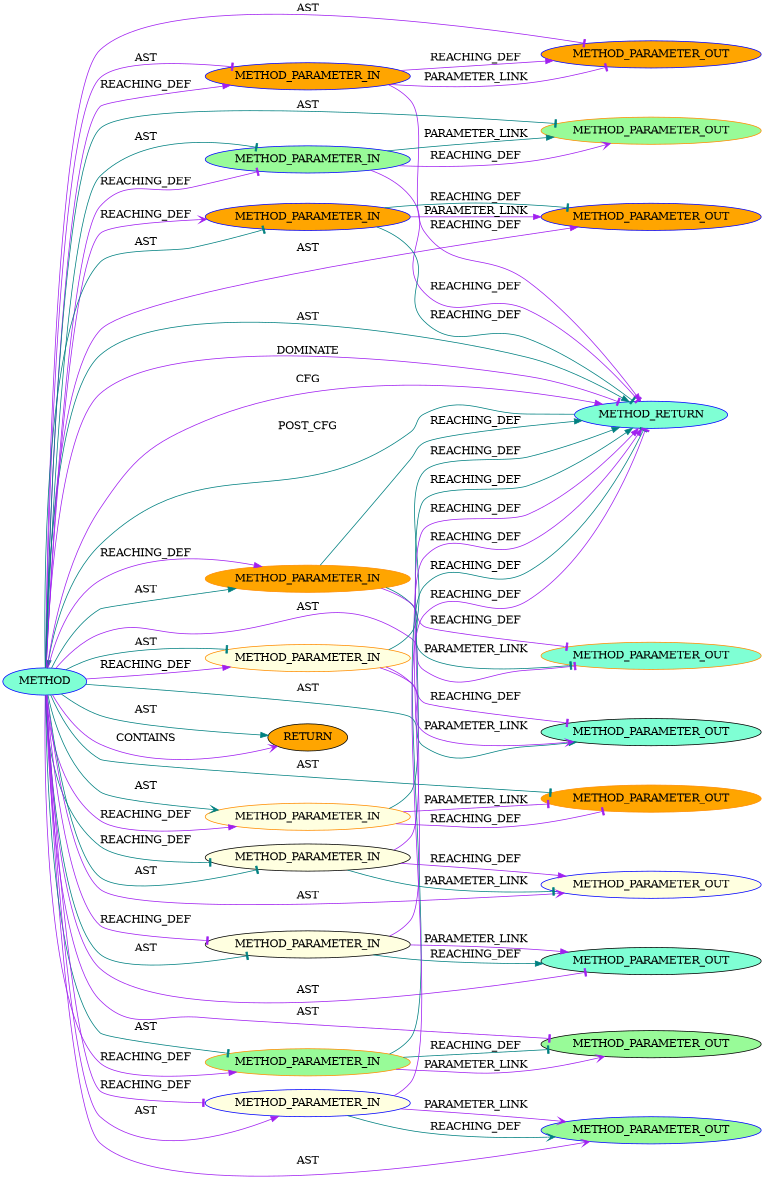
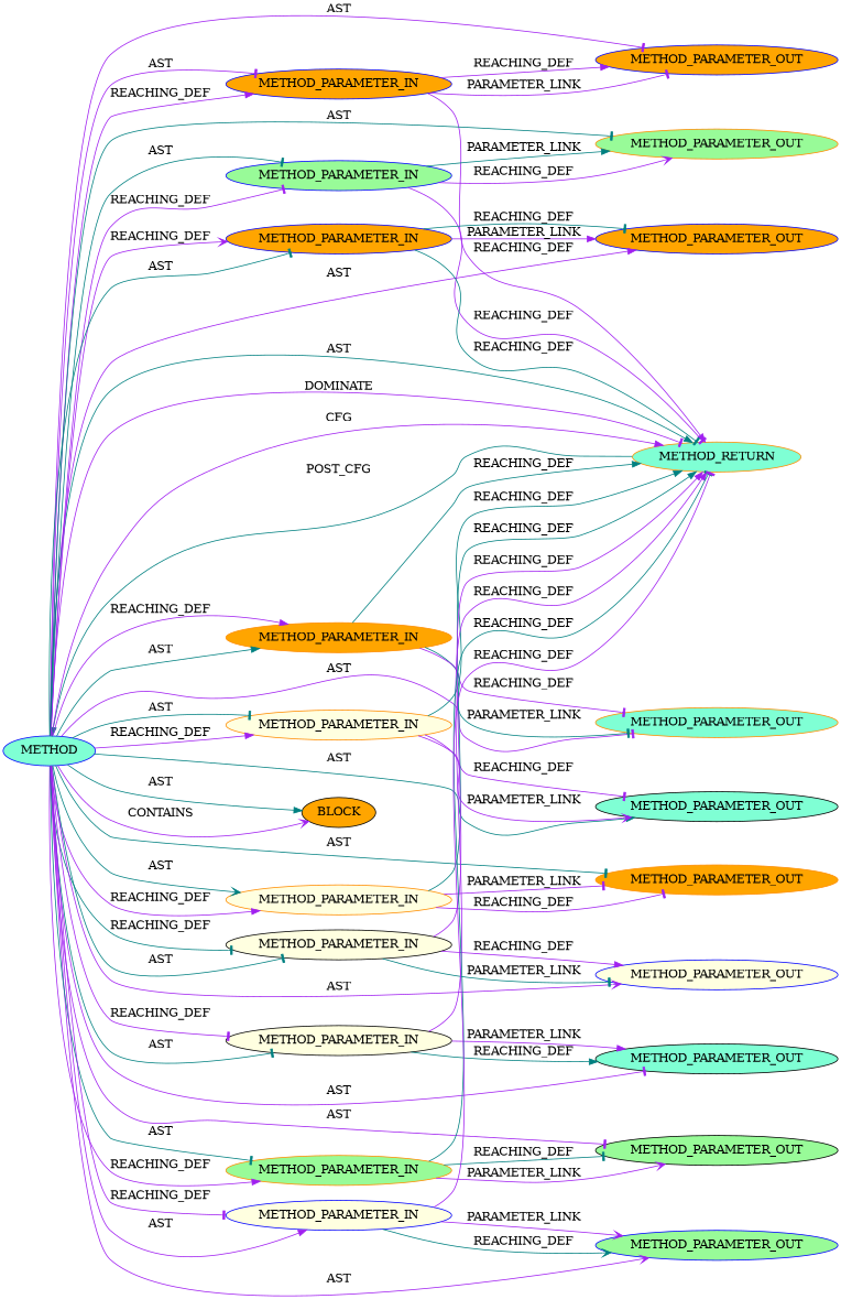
  digraph {
    rankdir=LR
    node [CODE=p10 EVALUATION_STRATEGY=BY_VALUE IS_VARIADIC=false ORDER=2 TYPE_FULL_NAME=ANY color=blue fillcolor=orange style=filled]
    edge [arrowhead=tee color=purple]
    n1 [INDEX=10 NAME=p10 ORDER=10 label=METHOD_PARAMETER_OUT]
    n2 [CODE=p9 INDEX=9 NAME=p9 ORDER=9 color=black fillcolor=palegreen label=METHOD_PARAMETER_OUT]
    n3 [CODE=p2 INDEX=2 NAME=p2 label=METHOD_PARAMETER_IN]
    n4 [CODE=p2 INDEX=2 NAME=p2 label=METHOD_PARAMETER_OUT]
-   n5 [CODE=RET fillcolor=aquamarine label=METHOD_RETURN IS_VARIADIC=""]
+   n5 [CODE=RET color=darkorange fillcolor=aquamarine label=METHOD_RETURN IS_VARIADIC=""]
    n6 [AST_PARENT_FULL_NAME="<global>" AST_PARENT_TYPE=NAMESPACE_BLOCK CODE="<empty>" FILENAME="<empty>" FULL_NAME="*pkcs12_key_gen" IS_EXTERNAL=true NAME="*pkcs12_key_gen" ORDER=0 fillcolor=aquamarine label=METHOD EVALUATION_STRATEGY="" IS_VARIADIC="" TYPE_FULL_NAME=""]
    n7 [CODE=p5 INDEX=5 NAME=p5 ORDER=5 fillcolor=palegreen label=METHOD_PARAMETER_IN]
    n8 [CODE=p5 INDEX=5 NAME=p5 ORDER=5 color=darkorange fillcolor=palegreen label=METHOD_PARAMETER_OUT]
    n9 [INDEX=10 NAME=p10 ORDER=10 label=METHOD_PARAMETER_IN]
    n10 [CODE=p6 INDEX=6 NAME=p6 ORDER=6 color=darkorange label=METHOD_PARAMETER_IN]
    n11 [CODE=p6 INDEX=6 NAME=p6 ORDER=6 color=darkorange fillcolor=aquamarine label=METHOD_PARAMETER_OUT]
    n12 [CODE=p7 INDEX=7 NAME=p7 ORDER=7 fillcolor=palegreen label=METHOD_PARAMETER_OUT]
-   n13 [ARGUMENT_INDEX=1 CODE="<empty>" ORDER=1 color=black label=RETURN EVALUATION_STRATEGY="" IS_VARIADIC=""]
+   n13 [ARGUMENT_INDEX=1 CODE="<empty>" ORDER=1 color=black label=BLOCK EVALUATION_STRATEGY="" IS_VARIADIC=""]
    n14 [CODE=p8 INDEX=8 NAME=p8 ORDER=8 color=darkorange fillcolor=lightyellow label=METHOD_PARAMETER_IN]
    n15 [CODE=p8 INDEX=8 NAME=p8 ORDER=8 color=black fillcolor=aquamarine label=METHOD_PARAMETER_OUT]
    n16 [CODE=p1 INDEX=1 NAME=p1 ORDER=1 color=darkorange fillcolor=lightyellow label=METHOD_PARAMETER_IN]
    n17 [CODE=p4 INDEX=4 NAME=p4 ORDER=4 color=black fillcolor=lightyellow label=METHOD_PARAMETER_IN]
    n18 [CODE=p4 INDEX=4 NAME=p4 ORDER=4 fillcolor=lightyellow label=METHOD_PARAMETER_OUT]
    n19 [CODE=p3 INDEX=3 NAME=p3 ORDER=3 color=black fillcolor=lightyellow label=METHOD_PARAMETER_IN]
    n20 [CODE=p1 INDEX=1 NAME=p1 ORDER=1 color=darkorange label=METHOD_PARAMETER_OUT]
    n21 [CODE=p3 INDEX=3 NAME=p3 ORDER=3 color=black fillcolor=aquamarine label=METHOD_PARAMETER_OUT]
    n22 [CODE=p9 INDEX=9 NAME=p9 ORDER=9 color=darkorange fillcolor=palegreen label=METHOD_PARAMETER_IN]
    n23 [CODE=p7 INDEX=7 NAME=p7 ORDER=7 fillcolor=lightyellow label=METHOD_PARAMETER_IN]
    n3 -> n4 [VARIABLE=p2 arrowhead=normal label=REACHING_DEF]
    n3 -> n4 [label=PARAMETER_LINK]
    n3 -> n5 [VARIABLE=p2 arrowhead=normal label=REACHING_DEF]
    n5 -> n6 [arrowhead=normal color=teal label=POST_CFG]
    n6 -> n1 [arrowhead=normal label=AST]
    n6 -> n2 [label=AST]
    n6 -> n3 [arrowhead=normal label=REACHING_DEF]
    n6 -> n3 [label=AST]
    n6 -> n4 [label=AST]
    n6 -> n5 [arrowhead=normal color=teal label=AST]
    n6 -> n5 [label=DOMINATE]
    n6 -> n5 [arrowhead=normal label=CFG]
    n6 -> n7 [label=REACHING_DEF]
    n6 -> n7 [color=teal label=AST]
    n6 -> n8 [color=teal label=AST]
    n6 -> n9 [arrowhead=vee label=REACHING_DEF]
    n6 -> n9 [color=teal label=AST]
    n6 -> n10 [arrowhead=normal label=REACHING_DEF]
    n6 -> n10 [arrowhead=normal color=teal label=AST]
    n6 -> n11 [label=AST]
    n6 -> n12 [arrowhead=vee label=AST]
    n6 -> n13 [arrowhead=vee label=CONTAINS]
    n6 -> n13 [arrowhead=normal color=teal label=AST]
    n6 -> n14 [color=teal label=AST]
    n6 -> n14 [arrowhead=normal label=REACHING_DEF]
    n6 -> n15 [arrowhead=normal color=teal label=AST]
    n6 -> n16 [arrowhead=normal label=REACHING_DEF]
    n6 -> n16 [arrowhead=vee color=teal label=AST]
    n6 -> n17 [color=teal label=REACHING_DEF]
    n6 -> n17 [color=teal label=AST]
    n6 -> n18 [arrowhead=vee label=AST]
    n6 -> n19 [color=teal label=AST]
    n6 -> n19 [label=REACHING_DEF]
    n6 -> n20 [color=teal label=AST]
    n6 -> n21 [label=AST]
    n6 -> n22 [color=teal label=AST]
    n6 -> n22 [arrowhead=normal label=REACHING_DEF]
    n6 -> n23 [label=REACHING_DEF]
    n6 -> n23 [arrowhead=normal label=AST]
    n7 -> n5 [VARIABLE=p5 label=REACHING_DEF]
    n7 -> n8 [arrowhead=normal color=teal label=PARAMETER_LINK]
    n7 -> n8 [VARIABLE=p5 arrowhead=vee label=REACHING_DEF]
    n9 -> n1 [arrowhead=normal label=PARAMETER_LINK]
    n9 -> n1 [VARIABLE=p10 color=teal label=REACHING_DEF]
    n9 -> n5 [VARIABLE=p10 color=teal label=REACHING_DEF]
    n10 -> n5 [VARIABLE=p6 arrowhead=normal color=teal label=REACHING_DEF]
    n10 -> n11 [color=teal label=PARAMETER_LINK]
    n10 -> n11 [VARIABLE=p6 label=REACHING_DEF]
    n14 -> n5 [VARIABLE=p8 arrowhead=normal color=teal label=REACHING_DEF]
    n14 -> n15 [VARIABLE=p8 label=REACHING_DEF]
    n14 -> n15 [arrowhead=vee label=PARAMETER_LINK]
    n16 -> n5 [VARIABLE=p1 arrowhead=normal color=teal label=REACHING_DEF]
    n16 -> n20 [label=PARAMETER_LINK]
    n16 -> n20 [VARIABLE=p1 label=REACHING_DEF]
    n17 -> n5 [VARIABLE=p4 arrowhead=normal label=REACHING_DEF]
    n17 -> n18 [VARIABLE=p4 arrowhead=normal label=REACHING_DEF]
    n17 -> n18 [color=teal label=PARAMETER_LINK]
    n19 -> n5 [VARIABLE=p3 arrowhead=normal label=REACHING_DEF]
    n19 -> n21 [VARIABLE=p3 arrowhead=normal color=teal label=REACHING_DEF]
    n19 -> n21 [arrowhead=normal label=PARAMETER_LINK]
    n22 -> n2 [VARIABLE=p9 color=teal label=REACHING_DEF]
    n22 -> n2 [arrowhead=vee label=PARAMETER_LINK]
    n22 -> n5 [VARIABLE=p9 color=teal label=REACHING_DEF]
    n23 -> n5 [VARIABLE=p7 label=REACHING_DEF]
    n23 -> n12 [arrowhead=vee label=PARAMETER_LINK]
    n23 -> n12 [VARIABLE=p7 arrowhead=vee color=teal label=REACHING_DEF]
  }
